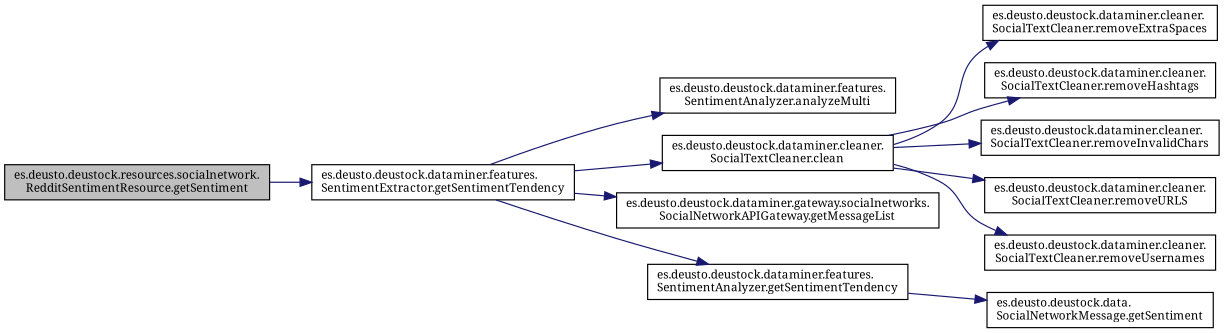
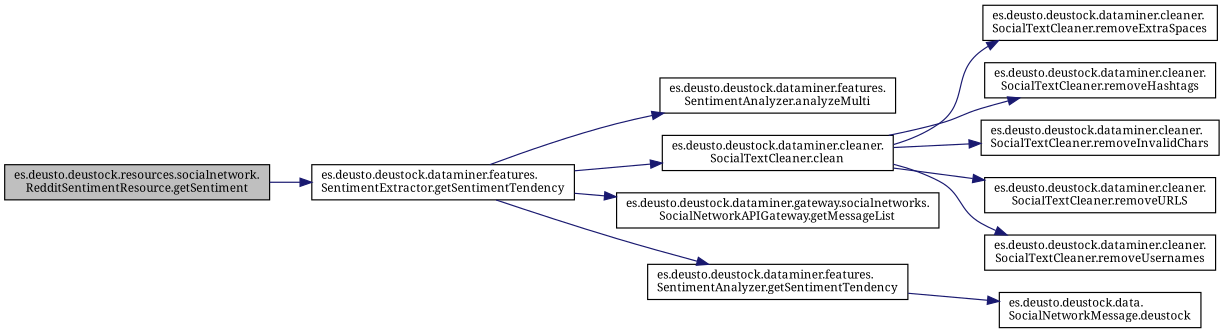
  digraph {
    rankdir=LR
    fontname="Noto Serif"
    node [color=black fillcolor=white fontname="Noto Serif" fontsize=10 shape=record style=filled]
    edge [color=midnightblue fontname="Noto Serif" fontsize=10 labelfontname=Helvetica labelfontsize=10 style=solid]
    n1 [fillcolor=grey75 fontcolor=black height=0.2 label="es.deusto.deustock.resources.socialnetwork.\lRedditSentimentResource.getSentiment" width=0.4]
    n2 [height=0.2 label="es.deusto.deustock.dataminer.features.\lSentimentExtractor.getSentimentTendency" width=0.4]
    n3 [height=0.2 label="es.deusto.deustock.dataminer.features.\lSentimentAnalyzer.analyzeMulti" width=0.4]
    n4 [height=0.2 label="es.deusto.deustock.dataminer.cleaner.\lSocialTextCleaner.clean" width=0.4]
    n5 [height=0.2 label="es.deusto.deustock.dataminer.gateway.socialnetworks.\lSocialNetworkAPIGateway.getMessageList" width=0.4]
    n6 [height=0.2 label="es.deusto.deustock.dataminer.features.\lSentimentAnalyzer.getSentimentTendency" width=0.4]
    n7 [height=0.2 label="es.deusto.deustock.dataminer.cleaner.\lSocialTextCleaner.removeExtraSpaces" width=0.4]
    n8 [height=0.2 label="es.deusto.deustock.dataminer.cleaner.\lSocialTextCleaner.removeHashtags" width=0.4]
    n9 [height=0.2 label="es.deusto.deustock.dataminer.cleaner.\lSocialTextCleaner.removeInvalidChars" width=0.4]
    n10 [height=0.2 label="es.deusto.deustock.dataminer.cleaner.\lSocialTextCleaner.removeURLS" width=0.4]
    n11 [height=0.2 label="es.deusto.deustock.dataminer.cleaner.\lSocialTextCleaner.removeUsernames" width=0.4]
-   n12 [height=0.2 label="es.deusto.deustock.data.\lSocialNetworkMessage.getSentiment" width=0.4]
+   n12 [height=0.2 label="es.deusto.deustock.data.\lSocialNetworkMessage.deustock" width=0.4]
    n1 -> n2
    n2 -> n3
    n2 -> n4
    n2 -> n5
    n2 -> n6
    n4 -> n7
    n4 -> n8
    n4 -> n9
    n4 -> n10
    n4 -> n11
    n6 -> n12
  }
